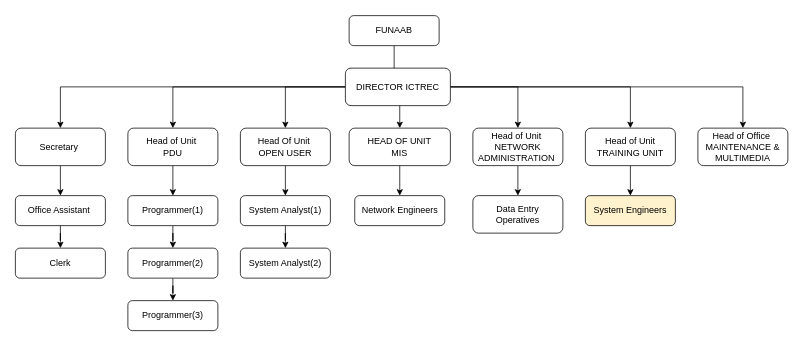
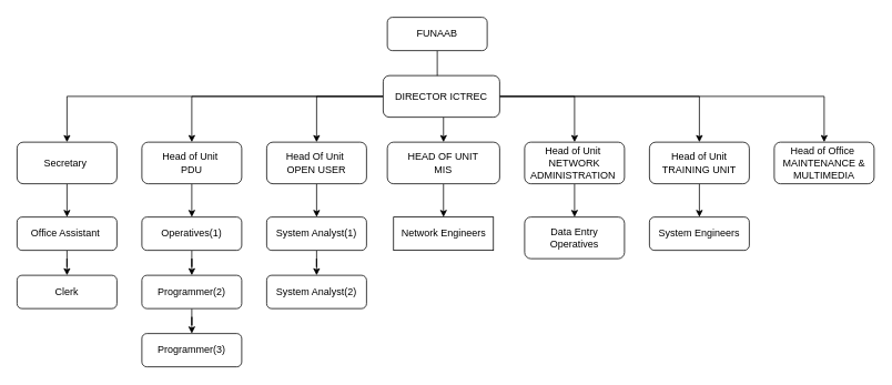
  <mxCell id="0" />
  <mxCell id="1" parent="0" />
  <mxCell id="2" value="" style="edgeStyle=orthogonalEdgeStyle;rounded=0;orthogonalLoop=1;jettySize=auto;html=1;" edge="1" parent="1" source="3" target="12"><mxGeometry relative="1" as="geometry" /></mxCell>
  <mxCell id="3" value="FUNAAB" style="rounded=1;whiteSpace=wrap;html=1;" vertex="1" parent="1"><mxGeometry x="465" y="20" width="120" height="40" as="geometry" /></mxCell>
  <mxCell id="4" style="edgeStyle=orthogonalEdgeStyle;rounded=0;orthogonalLoop=1;jettySize=auto;html=1;" edge="1" parent="1" source="10" target="19"><mxGeometry relative="1" as="geometry" /></mxCell>
  <mxCell id="5" style="edgeStyle=orthogonalEdgeStyle;rounded=0;orthogonalLoop=1;jettySize=auto;html=1;entryX=0.5;entryY=0;entryDx=0;entryDy=0;" edge="1" parent="1" source="10" target="16"><mxGeometry relative="1" as="geometry" /></mxCell>
  <mxCell id="6" style="edgeStyle=orthogonalEdgeStyle;rounded=0;orthogonalLoop=1;jettySize=auto;html=1;entryX=0.5;entryY=0;entryDx=0;entryDy=0;" edge="1" parent="1" source="10" target="18"><mxGeometry relative="1" as="geometry" /></mxCell>
  <mxCell id="7" style="edgeStyle=orthogonalEdgeStyle;rounded=0;orthogonalLoop=1;jettySize=auto;html=1;" edge="1" parent="1" source="10" target="14"><mxGeometry relative="1" as="geometry" /></mxCell>
  <mxCell id="8" style="edgeStyle=orthogonalEdgeStyle;rounded=0;orthogonalLoop=1;jettySize=auto;html=1;" edge="1" parent="1" source="10" target="21"><mxGeometry relative="1" as="geometry" /></mxCell>
  <mxCell id="9" style="edgeStyle=orthogonalEdgeStyle;rounded=0;orthogonalLoop=1;jettySize=auto;html=1;" edge="1" parent="1" source="10" target="23"><mxGeometry relative="1" as="geometry" /></mxCell>
  <mxCell id="10" value="DIRECTOR ICTREC" style="rounded=1;whiteSpace=wrap;html=1;" vertex="1" parent="1"><mxGeometry x="460" y="90" width="140" height="50" as="geometry" /></mxCell>
  <mxCell id="11" value="" style="edgeStyle=orthogonalEdgeStyle;rounded=0;orthogonalLoop=1;jettySize=auto;html=1;" edge="1" parent="1" source="12" target="37"><mxGeometry relative="1" as="geometry" /></mxCell>
  <mxCell id="12" value="HEAD OF UNIT&lt;br&gt;MIS" style="rounded=1;whiteSpace=wrap;html=1;" vertex="1" parent="1"><mxGeometry x="465" y="170" width="135" height="50" as="geometry" /></mxCell>
  <mxCell id="13" value="" style="edgeStyle=orthogonalEdgeStyle;rounded=0;orthogonalLoop=1;jettySize=auto;html=1;entryX=0.5;entryY=0;entryDx=0;entryDy=0;" edge="1" parent="1" source="14" target="33"><mxGeometry relative="1" as="geometry" /></mxCell>
  <mxCell id="14" value="Head Of Unit&amp;nbsp;&lt;br&gt;OPEN USER" style="rounded=1;whiteSpace=wrap;html=1;" vertex="1" parent="1"><mxGeometry x="320" y="170" width="120" height="50" as="geometry" /></mxCell>
  <mxCell id="15" value="" style="edgeStyle=orthogonalEdgeStyle;rounded=0;orthogonalLoop=1;jettySize=auto;html=1;" edge="1" parent="1" source="16" target="35"><mxGeometry relative="1" as="geometry" /></mxCell>
  <mxCell id="16" value="Head of Unit&amp;nbsp;&lt;br&gt;NETWORK ADMINISTRATION&amp;nbsp;" style="rounded=1;whiteSpace=wrap;html=1;" vertex="1" parent="1"><mxGeometry x="630" y="170" width="120" height="50" as="geometry" /></mxCell>
  <mxCell id="17" value="" style="edgeStyle=orthogonalEdgeStyle;rounded=0;orthogonalLoop=1;jettySize=auto;html=1;" edge="1" parent="1" source="18" target="36"><mxGeometry relative="1" as="geometry" /></mxCell>
  <mxCell id="18" value="Head of Unit&lt;br&gt;TRAINING UNIT" style="rounded=1;whiteSpace=wrap;html=1;" vertex="1" parent="1"><mxGeometry x="780" y="170" width="120" height="50" as="geometry" /></mxCell>
  <mxCell id="19" value="Head of Office&amp;nbsp;&lt;br&gt;MAINTENANCE &amp;amp; MULTIMEDIA" style="rounded=1;whiteSpace=wrap;html=1;" vertex="1" parent="1"><mxGeometry x="930" y="170" width="120" height="50" as="geometry" /></mxCell>
  <mxCell id="20" style="edgeStyle=orthogonalEdgeStyle;rounded=0;orthogonalLoop=1;jettySize=auto;html=1;entryX=0.5;entryY=0;entryDx=0;entryDy=0;" edge="1" parent="1" source="21" target="28"><mxGeometry relative="1" as="geometry" /></mxCell>
  <mxCell id="21" value="Head of Unit&amp;nbsp;&lt;br&gt;PDU" style="rounded=1;whiteSpace=wrap;html=1;" vertex="1" parent="1"><mxGeometry x="170" y="170" width="120" height="50" as="geometry" /></mxCell>
  <mxCell id="22" style="edgeStyle=orthogonalEdgeStyle;rounded=0;orthogonalLoop=1;jettySize=auto;html=1;entryX=0.5;entryY=0;entryDx=0;entryDy=0;" edge="1" parent="1" source="23" target="25"><mxGeometry relative="1" as="geometry" /></mxCell>
  <mxCell id="23" value="Secretary&amp;nbsp;" style="rounded=1;whiteSpace=wrap;html=1;" vertex="1" parent="1"><mxGeometry x="20" y="170" width="120" height="50" as="geometry" /></mxCell>
  <mxCell id="24" value="" style="edgeStyle=orthogonalEdgeStyle;rounded=0;orthogonalLoop=1;jettySize=auto;html=1;" edge="1" parent="1" source="25" target="26"><mxGeometry relative="1" as="geometry" /></mxCell>
  <mxCell id="25" value="Office Assistant&amp;nbsp;" style="rounded=1;whiteSpace=wrap;html=1;" vertex="1" parent="1"><mxGeometry x="20" y="260" width="120" height="40" as="geometry" /></mxCell>
  <mxCell id="26" value="Clerk" style="rounded=1;whiteSpace=wrap;html=1;" vertex="1" parent="1"><mxGeometry x="20" y="330" width="120" height="40" as="geometry" /></mxCell>
  <mxCell id="27" style="edgeStyle=orthogonalEdgeStyle;rounded=0;orthogonalLoop=1;jettySize=auto;html=1;entryX=0.5;entryY=0;entryDx=0;entryDy=0;" edge="1" parent="1" source="28" target="31"><mxGeometry relative="1" as="geometry" /></mxCell>
- <mxCell id="28" value="Programmer(1)" style="rounded=1;whiteSpace=wrap;html=1;" vertex="1" parent="1"><mxGeometry x="170" y="260" width="120" height="40" as="geometry" /></mxCell>
+ <mxCell id="28" value="Operatives(1)" style="rounded=1;whiteSpace=wrap;html=1;" vertex="1" parent="1"><mxGeometry x="170" y="260" width="120" height="40" as="geometry" /></mxCell>
  <mxCell id="29" value="Programmer(3)" style="rounded=1;whiteSpace=wrap;html=1;" vertex="1" parent="1"><mxGeometry x="170" y="400" width="120" height="40" as="geometry" /></mxCell>
  <mxCell id="30" value="" style="edgeStyle=orthogonalEdgeStyle;rounded=0;orthogonalLoop=1;jettySize=auto;html=1;" edge="1" parent="1" source="31" target="29"><mxGeometry relative="1" as="geometry" /></mxCell>
  <mxCell id="31" value="Programmer(2)" style="rounded=1;whiteSpace=wrap;html=1;" vertex="1" parent="1"><mxGeometry x="170" y="330" width="120" height="40" as="geometry" /></mxCell>
  <mxCell id="32" value="" style="edgeStyle=orthogonalEdgeStyle;rounded=0;orthogonalLoop=1;jettySize=auto;html=1;" edge="1" parent="1" source="33" target="34"><mxGeometry relative="1" as="geometry" /></mxCell>
  <mxCell id="33" value="System Analyst(1)" style="rounded=1;whiteSpace=wrap;html=1;" vertex="1" parent="1"><mxGeometry x="320" y="260" width="120" height="40" as="geometry" /></mxCell>
  <mxCell id="34" value="System Analyst(2)" style="rounded=1;whiteSpace=wrap;html=1;" vertex="1" parent="1"><mxGeometry x="320" y="330" width="120" height="40" as="geometry" /></mxCell>
  <mxCell id="35" value="Data Entry Operatives" style="rounded=1;whiteSpace=wrap;html=1;" vertex="1" parent="1"><mxGeometry x="630" y="260" width="120" height="50" as="geometry" /></mxCell>
- <mxCell id="36" value="System Engineers" style="whiteSpace=wrap;html=1;rounded=1;fillColor=#fff2cc;" vertex="1" parent="1"><mxGeometry x="780" y="260" width="120" height="40" as="geometry" /></mxCell>
- <mxCell id="37" value="Network Engineers" style="rounded=1;whiteSpace=wrap;html=1;" vertex="1" parent="1"><mxGeometry x="472.5" y="260" width="120" height="40" as="geometry" /></mxCell>
+ <mxCell id="36" value="System Engineers" style="whiteSpace=wrap;html=1;rounded=1;" vertex="1" parent="1"><mxGeometry x="780" y="260" width="120" height="40" as="geometry" /></mxCell>
+ <mxCell id="37" value="Network Engineers" style="whiteSpace=wrap;html=1;rounded=0;" vertex="1" parent="1"><mxGeometry x="472.5" y="260" width="120" height="40" as="geometry" /></mxCell>
